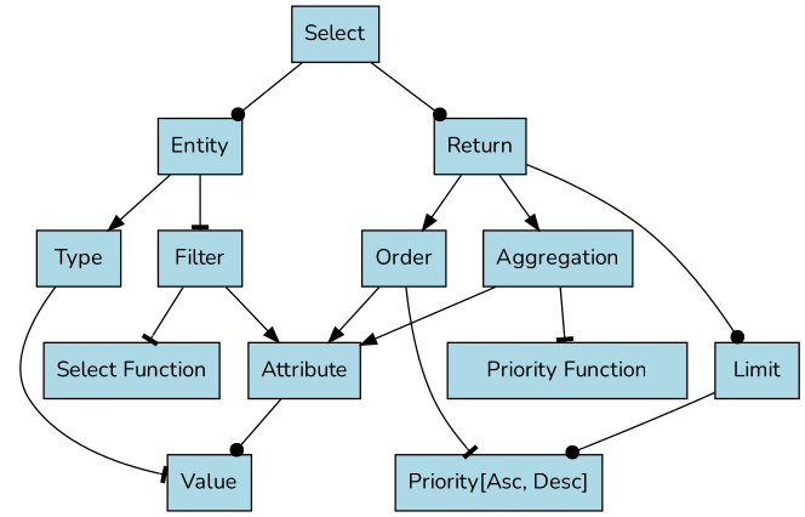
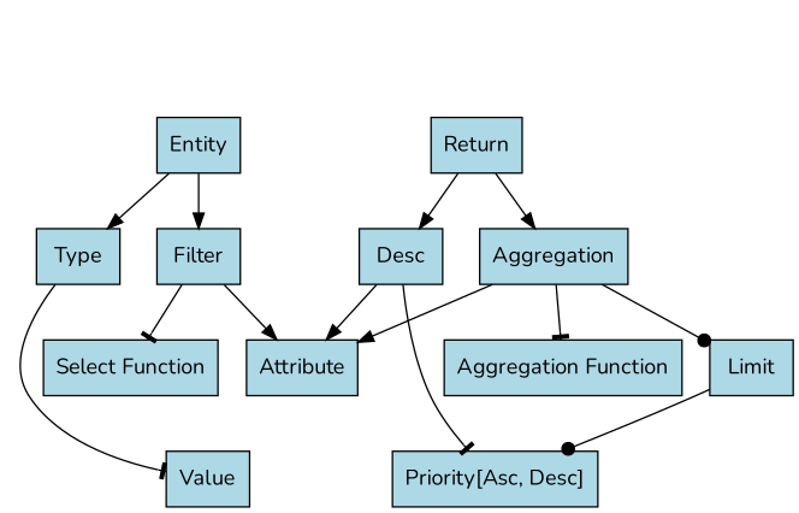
  digraph {
    fontname=Nunito
    node [fillcolor=lightblue fontname=Nunito shape=box style=filled]
    edge [arrowhead=normal fontname=Nunito]
-   n1 [label=Select]
    n2 [label=Entity]
    n3 [label=Return]
    n4 [label=Type]
    n5 [label=Filter]
    n6 [label=Aggregation]
-   n7 [label=Order]
+   n7 [label=Desc]
    n8 [label=Limit]
    n9 [label=Value]
    n10 [label=Attribute]
    n11 [label="Select Function"]
-   n12 [label="Priority Function"]
+   n12 [label="Aggregation Function"]
    n13 [label="Priority[Asc, Desc]"]
-   n1 -> n2 [arrowhead=dot]
-   n1 -> n3 [arrowhead=dot]
    n2 -> n4
-   n2 -> n5 [arrowhead=tee]
+   n2 -> n5
    n3 -> n6
    n3 -> n7
-   n3 -> n8 [arrowhead=dot]
+   n6 -> n8 [arrowhead=dot]
    n4 -> n9 [arrowhead=tee]
    n5 -> n10
    n5 -> n11 [arrowhead=tee]
    n6 -> n10
    n6 -> n12 [arrowhead=tee]
    n7 -> n10
    n7 -> n13 [arrowhead=tee]
    n8 -> n13 [arrowhead=dot]
-   n10 -> n9 [arrowhead=dot]
  }
